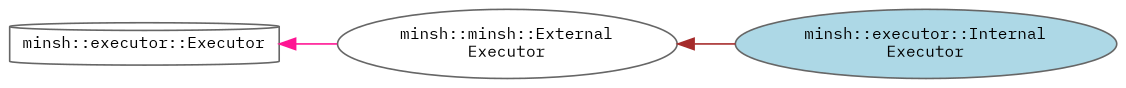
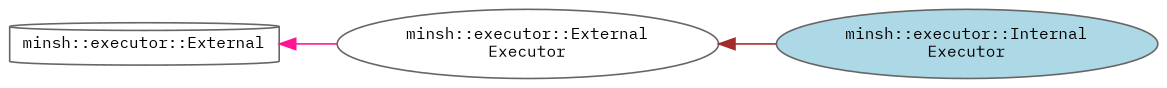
  digraph {
    fontname="IBM Plex Mono"
    rankdir=LR
    node [color=grey40 fillcolor=white fontname="IBM Plex Mono" fontsize=10 shape=ellipse style=filled]
    edge [dir=back fontname="IBM Plex Mono" fontsize=10 labelfontname=Helvetica labelfontsize=10 style=solid]
-   n1 [height=0.2 label="minsh::executor::Executor" shape=cylinder width=0.4]
-   n2 [height=0.2 label="minsh::minsh::External\lExecutor" width=0.4]
+   n1 [height=0.2 label="minsh::executor::External" shape=cylinder width=0.4]
+   n2 [height=0.2 label="minsh::executor::External\lExecutor" width=0.4]
    n3 [fillcolor=lightblue height=0.2 label="minsh::executor::Internal\lExecutor" width=0.4]
    n1 -> n2 [color=deeppink]
    n2 -> n3 [color=brown]
  }
